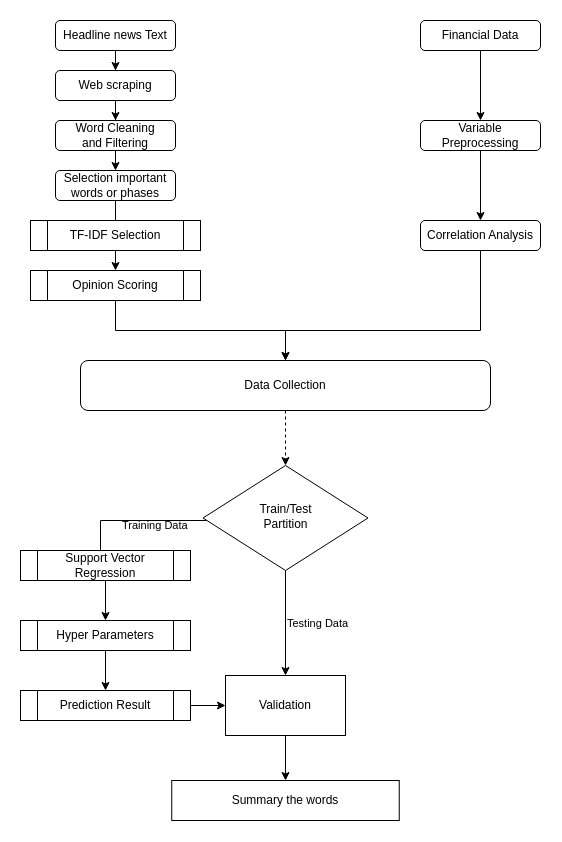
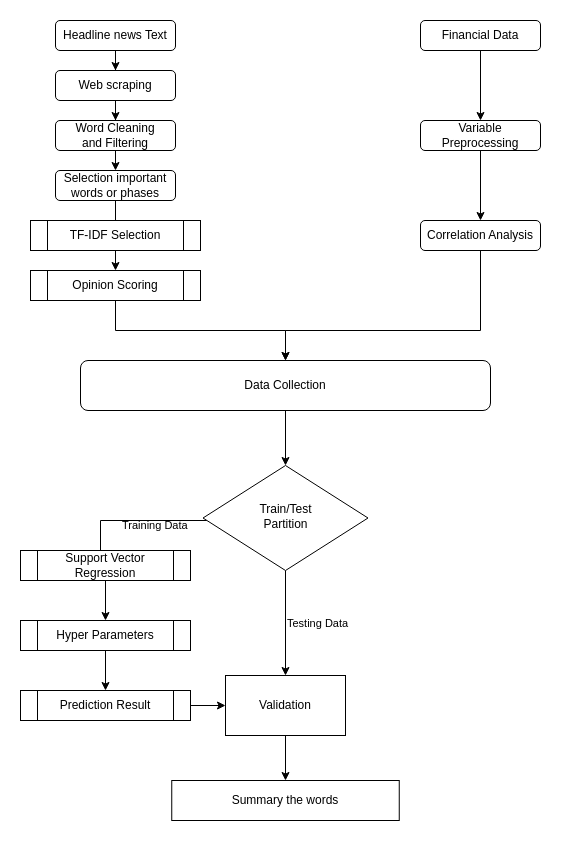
  <mxCell id="0" />
  <mxCell id="1" parent="0" />
  <mxCell id="2" style="edgeStyle=orthogonalEdgeStyle;rounded=0;orthogonalLoop=1;jettySize=auto;html=1;entryX=0.5;entryY=0;entryDx=0;entryDy=0;" edge="1" parent="1" source="3" target="8"><mxGeometry relative="1" as="geometry" /></mxCell>
  <mxCell id="3" value="Headline news Text" style="rounded=1;whiteSpace=wrap;html=1;fontSize=12;glass=0;strokeWidth=1;shadow=0;" parent="1" vertex="1"><mxGeometry x="55" y="20" width="120" height="30" as="geometry" /></mxCell>
  <mxCell id="4" value="Training Data" style="rounded=0;html=1;jettySize=auto;orthogonalLoop=1;fontSize=11;endArrow=block;endFill=0;endSize=8;strokeWidth=1;shadow=0;labelBackgroundColor=none;edgeStyle=orthogonalEdgeStyle;align=left;" parent="1" source="6" edge="1"><mxGeometry x="0.333" y="20" relative="1" as="geometry"><mxPoint as="offset" /><mxPoint x="100" y="580" as="targetPoint" /><Array as="points"><mxPoint x="100" y="520" /></Array></mxGeometry></mxCell>
  <mxCell id="5" value="Testing Data" style="edgeStyle=orthogonalEdgeStyle;rounded=0;orthogonalLoop=1;jettySize=auto;html=1;align=left;" edge="1" parent="1" source="6" target="31"><mxGeometry relative="1" as="geometry"><mxPoint x="285" y="660" as="targetPoint" /><Array as="points" /></mxGeometry></mxCell>
  <mxCell id="6" value="Train/Test&lt;br&gt;Partition" style="rhombus;whiteSpace=wrap;html=1;shadow=0;fontFamily=Helvetica;fontSize=12;align=center;strokeWidth=1;spacing=6;spacingTop=-4;" parent="1" vertex="1"><mxGeometry x="202.5" y="465" width="165" height="105" as="geometry" /></mxCell>
  <mxCell id="7" style="edgeStyle=orthogonalEdgeStyle;rounded=0;orthogonalLoop=1;jettySize=auto;html=1;" edge="1" parent="1" source="8" target="10"><mxGeometry relative="1" as="geometry" /></mxCell>
  <mxCell id="8" value="Web scraping" style="rounded=1;whiteSpace=wrap;html=1;" vertex="1" parent="1"><mxGeometry x="55" y="70" width="120" height="30" as="geometry" /></mxCell>
  <mxCell id="9" style="edgeStyle=orthogonalEdgeStyle;rounded=0;orthogonalLoop=1;jettySize=auto;html=1;exitX=0.5;exitY=1;exitDx=0;exitDy=0;entryX=0.5;entryY=0;entryDx=0;entryDy=0;" edge="1" parent="1" source="10" target="12"><mxGeometry relative="1" as="geometry" /></mxCell>
  <mxCell id="10" value="Word Cleaning&lt;br&gt;and Filtering" style="rounded=1;whiteSpace=wrap;html=1;" vertex="1" parent="1"><mxGeometry x="55" y="120" width="120" height="30" as="geometry" /></mxCell>
  <mxCell id="11" value="" style="edgeStyle=orthogonalEdgeStyle;rounded=0;orthogonalLoop=1;jettySize=auto;html=1;" edge="1" parent="1" source="12" target="15"><mxGeometry relative="1" as="geometry" /></mxCell>
  <mxCell id="12" value="Selection important words or phases" style="rounded=1;whiteSpace=wrap;html=1;" vertex="1" parent="1"><mxGeometry x="55" y="170" width="120" height="30" as="geometry" /></mxCell>
  <mxCell id="13" value="TF-IDF Selection" style="shape=process;whiteSpace=wrap;html=1;backgroundOutline=1;" vertex="1" parent="1"><mxGeometry x="30" y="220" width="170" height="30" as="geometry" /></mxCell>
  <mxCell id="14" style="edgeStyle=orthogonalEdgeStyle;rounded=0;orthogonalLoop=1;jettySize=auto;html=1;exitX=0.5;exitY=1;exitDx=0;exitDy=0;" edge="1" parent="1" source="15" target="17"><mxGeometry relative="1" as="geometry" /></mxCell>
  <mxCell id="15" value="Opinion Scoring" style="shape=process;whiteSpace=wrap;html=1;backgroundOutline=1;" vertex="1" parent="1"><mxGeometry x="30" y="270" width="170" height="30" as="geometry" /></mxCell>
- <mxCell id="16" style="edgeStyle=orthogonalEdgeStyle;rounded=0;orthogonalLoop=1;jettySize=auto;html=1;entryX=0.5;entryY=0;entryDx=0;entryDy=0;dashed=1;" edge="1" parent="1" source="17" target="6"><mxGeometry relative="1" as="geometry" /></mxCell>
+ <mxCell id="16" style="edgeStyle=orthogonalEdgeStyle;rounded=0;orthogonalLoop=1;jettySize=auto;html=1;entryX=0.5;entryY=0;entryDx=0;entryDy=0;" edge="1" parent="1" source="17" target="6"><mxGeometry relative="1" as="geometry" /></mxCell>
  <mxCell id="17" value="Data Collection" style="rounded=1;whiteSpace=wrap;html=1;" vertex="1" parent="1"><mxGeometry x="80" y="360" width="410" height="50" as="geometry" /></mxCell>
  <mxCell id="18" style="edgeStyle=orthogonalEdgeStyle;rounded=0;orthogonalLoop=1;jettySize=auto;html=1;" edge="1" parent="1" source="19" target="21"><mxGeometry relative="1" as="geometry" /></mxCell>
  <mxCell id="19" value="Financial Data" style="rounded=1;whiteSpace=wrap;html=1;fontSize=12;glass=0;strokeWidth=1;shadow=0;" vertex="1" parent="1"><mxGeometry x="420" y="20" width="120" height="30" as="geometry" /></mxCell>
  <mxCell id="20" style="edgeStyle=orthogonalEdgeStyle;rounded=0;orthogonalLoop=1;jettySize=auto;html=1;" edge="1" parent="1" source="21" target="23"><mxGeometry relative="1" as="geometry" /></mxCell>
  <mxCell id="21" value="Variable Preprocessing" style="rounded=1;whiteSpace=wrap;html=1;fontSize=12;glass=0;strokeWidth=1;shadow=0;" vertex="1" parent="1"><mxGeometry x="420" y="120" width="120" height="30" as="geometry" /></mxCell>
  <mxCell id="22" style="edgeStyle=orthogonalEdgeStyle;rounded=0;orthogonalLoop=1;jettySize=auto;html=1;entryX=0.5;entryY=0;entryDx=0;entryDy=0;" edge="1" parent="1" source="23" target="17"><mxGeometry relative="1" as="geometry"><Array as="points"><mxPoint x="480" y="330" /><mxPoint x="285" y="330" /></Array></mxGeometry></mxCell>
  <mxCell id="23" value="Correlation Analysis" style="rounded=1;whiteSpace=wrap;html=1;fontSize=12;glass=0;strokeWidth=1;shadow=0;" vertex="1" parent="1"><mxGeometry x="420" y="220" width="120" height="30" as="geometry" /></mxCell>
  <mxCell id="24" style="edgeStyle=orthogonalEdgeStyle;rounded=0;orthogonalLoop=1;jettySize=auto;html=1;" edge="1" parent="1" source="25" target="27"><mxGeometry relative="1" as="geometry" /></mxCell>
  <mxCell id="25" value="Support Vector Regression" style="shape=process;whiteSpace=wrap;html=1;backgroundOutline=1;" vertex="1" parent="1"><mxGeometry x="20" y="550" width="170" height="30" as="geometry" /></mxCell>
  <mxCell id="26" style="edgeStyle=orthogonalEdgeStyle;rounded=0;orthogonalLoop=1;jettySize=auto;html=1;entryX=0.5;entryY=0;entryDx=0;entryDy=0;" edge="1" parent="1" source="27" target="29"><mxGeometry relative="1" as="geometry" /></mxCell>
  <mxCell id="27" value="Hyper Parameters" style="shape=process;whiteSpace=wrap;html=1;backgroundOutline=1;" vertex="1" parent="1"><mxGeometry x="20" y="620" width="170" height="30" as="geometry" /></mxCell>
  <mxCell id="28" style="edgeStyle=orthogonalEdgeStyle;rounded=0;orthogonalLoop=1;jettySize=auto;html=1;" edge="1" parent="1" source="29" target="31"><mxGeometry relative="1" as="geometry" /></mxCell>
  <mxCell id="29" value="Prediction Result" style="shape=process;whiteSpace=wrap;html=1;backgroundOutline=1;" vertex="1" parent="1"><mxGeometry x="20" y="690" width="170" height="30" as="geometry" /></mxCell>
  <mxCell id="30" style="edgeStyle=orthogonalEdgeStyle;rounded=0;orthogonalLoop=1;jettySize=auto;html=1;" edge="1" parent="1" source="31"><mxGeometry relative="1" as="geometry"><mxPoint x="285" y="780" as="targetPoint" /></mxGeometry></mxCell>
  <mxCell id="31" value="Validation" style="rounded=0;whiteSpace=wrap;html=1;" vertex="1" parent="1"><mxGeometry x="225" y="675" width="120" height="60" as="geometry" /></mxCell>
  <mxCell id="32" value="Summary the words" style="rounded=0;whiteSpace=wrap;html=1;" vertex="1" parent="1"><mxGeometry x="171.25" y="780" width="227.5" height="40" as="geometry" /></mxCell>
